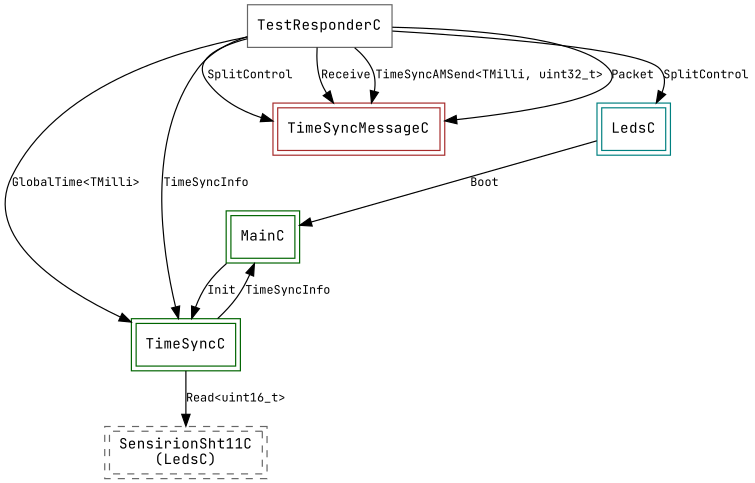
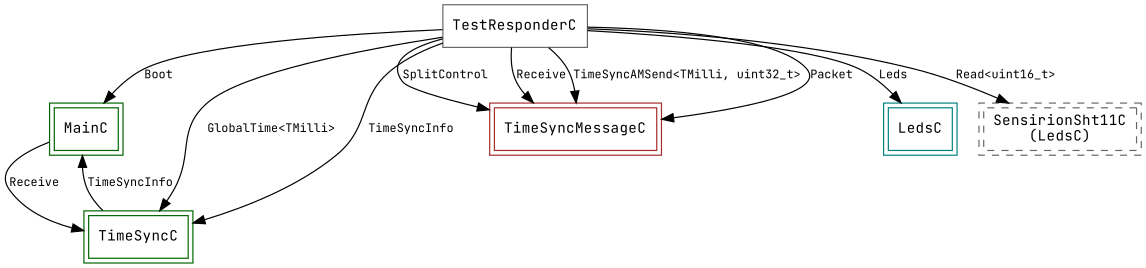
  digraph {
    fontname="JetBrains Mono"
    node [color=darkgreen fontname="JetBrains Mono" fontsize=12 peripheries=2 shape=box]
    edge [fontname="JetBrains Mono" fontsize=10]
    MainC
    TimeSyncC
    TestResponderC [color=gray40 peripheries=""]
    TimeSyncMessageC [color=brown]
    LedsC [color=teal]
    n6 [color=gray40 label="SensirionSht11C\n(LedsC)" style=dashed]
-   MainC -> TimeSyncC [label=Init]
+   MainC -> TimeSyncC [label=Receive]
    TimeSyncC -> MainC [label=TimeSyncInfo]
-   LedsC -> MainC [label=Boot]
+   TestResponderC -> MainC [label=Boot]
    TestResponderC -> TimeSyncC [label="GlobalTime<TMilli>"]
    TestResponderC -> TimeSyncC [label=TimeSyncInfo]
    TestResponderC -> TimeSyncMessageC [label=SplitControl]
    TestResponderC -> TimeSyncMessageC [label=Receive]
    TestResponderC -> TimeSyncMessageC [label="TimeSyncAMSend<TMilli, uint32_t>"]
    TestResponderC -> TimeSyncMessageC [label=Packet]
-   TestResponderC -> LedsC [label=SplitControl]
-   TimeSyncC -> n6 [label="Read<uint16_t>"]
+   TestResponderC -> LedsC [label=Leds]
+   TestResponderC -> n6 [label="Read<uint16_t>"]
  }
